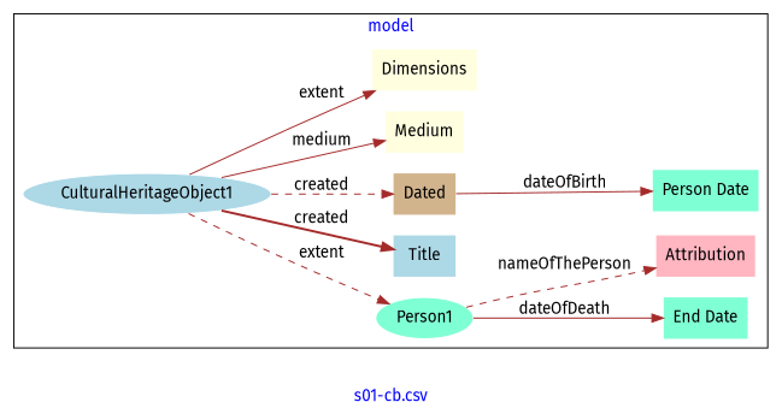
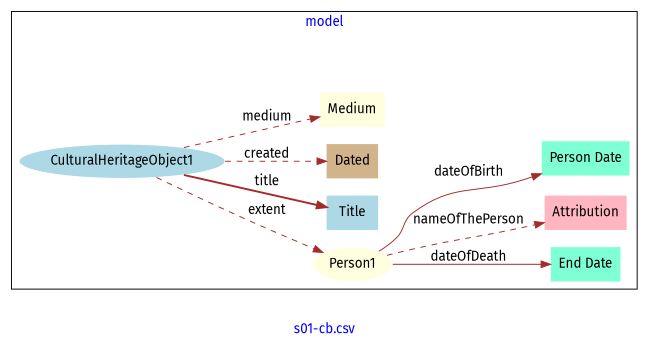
  digraph {
    fontcolor=blue
    fontname="Fira Sans"
    label="s01-cb.csv"
    rankdir=LR
    remincross=true
    node [fillcolor=lightyellow fontname="Fira Sans" style=filled shape=plaintext]
    edge [color=brown fontcolor=black fontname="Fira Sans" style=solid]
    n1 [color=white fillcolor=lightblue label=CulturalHeritageObject1 shape=""]
-   n2 [color=white fillcolor=aquamarine label=Person1 shape=""]
+   n2 [color=white label=Person1 shape=""]
    n3 [fillcolor=aquamarine label="Person Date"]
    n4 [fillcolor=aquamarine label="End Date"]
    n5 [fillcolor=lightblue label=Title]
    n6 [fillcolor=tan label=Dated]
    n7 [label=Medium]
    n8 [fillcolor=lightpink label=Attribution]
-   n9 [label=Dimensions]
    subgraph cluster_1 {
      label=model
      n1
      n2
      n3
      n4
      n5
      n6
      n7
      n8
-     n9
    }
    n1 -> n2 [label=extent style=dashed]
-   n1 -> n5 [label=created style=bold]
+   n1 -> n5 [label=title style=bold]
    n1 -> n6 [label=created style=dashed]
-   n1 -> n7 [label=medium]
-   n1 -> n9 [label=extent]
-   n6 -> n3 [label=dateOfBirth]
+   n1 -> n7 [label=medium style=dashed]
+   n2 -> n3 [label=dateOfBirth]
    n2 -> n4 [label=dateOfDeath]
    n2 -> n8 [label=nameOfThePerson style=dashed]
  }
